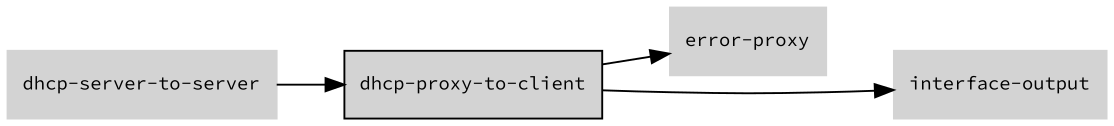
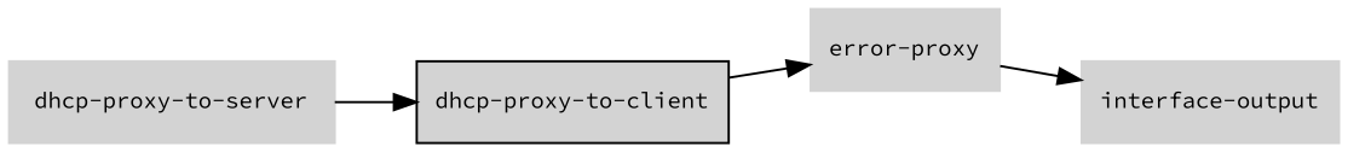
  digraph {
    fontname="Source Code Pro"
    rankdir=LR
    node [color=lightgray fillcolor=lightgray fontcolor=black fontname="Source Code Pro" fontsize=10 shape=box style=filled]
    edge [fontname="Source Code Pro" fontsize=8]
    "dhcp-proxy-to-client" [color=black]
    n2 [label="error-proxy"]
    "interface-output"
-   "dhcp-proxy-to-server" [label="dhcp-server-to-server"]
+   "dhcp-proxy-to-server"
    "dhcp-proxy-to-client" -> n2
-   "dhcp-proxy-to-client" -> "interface-output"
+   n2 -> "interface-output"
    "dhcp-proxy-to-server" -> "dhcp-proxy-to-client"
  }
